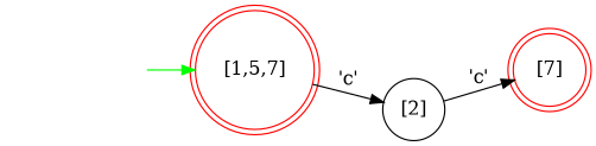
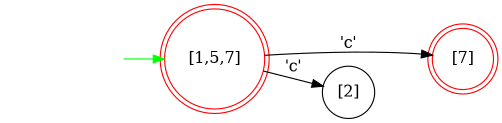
  digraph {
    rankdir=LR
    node [color=red shape=doublecircle]
    n1 [label="[1,5,7]"]
    n2 [label="[7]"]
    n3 [color=black label="[2]" shape=circle]
    _newState_1 [lavel=initialState shape=none style=invis color=""]
-   n3 -> n2 [label="'c'"]
+   n1 -> n2 [label="'c'"]
    n1 -> n3 [label="'c'"]
    _newState_1 -> n1 [color=green]
  }
